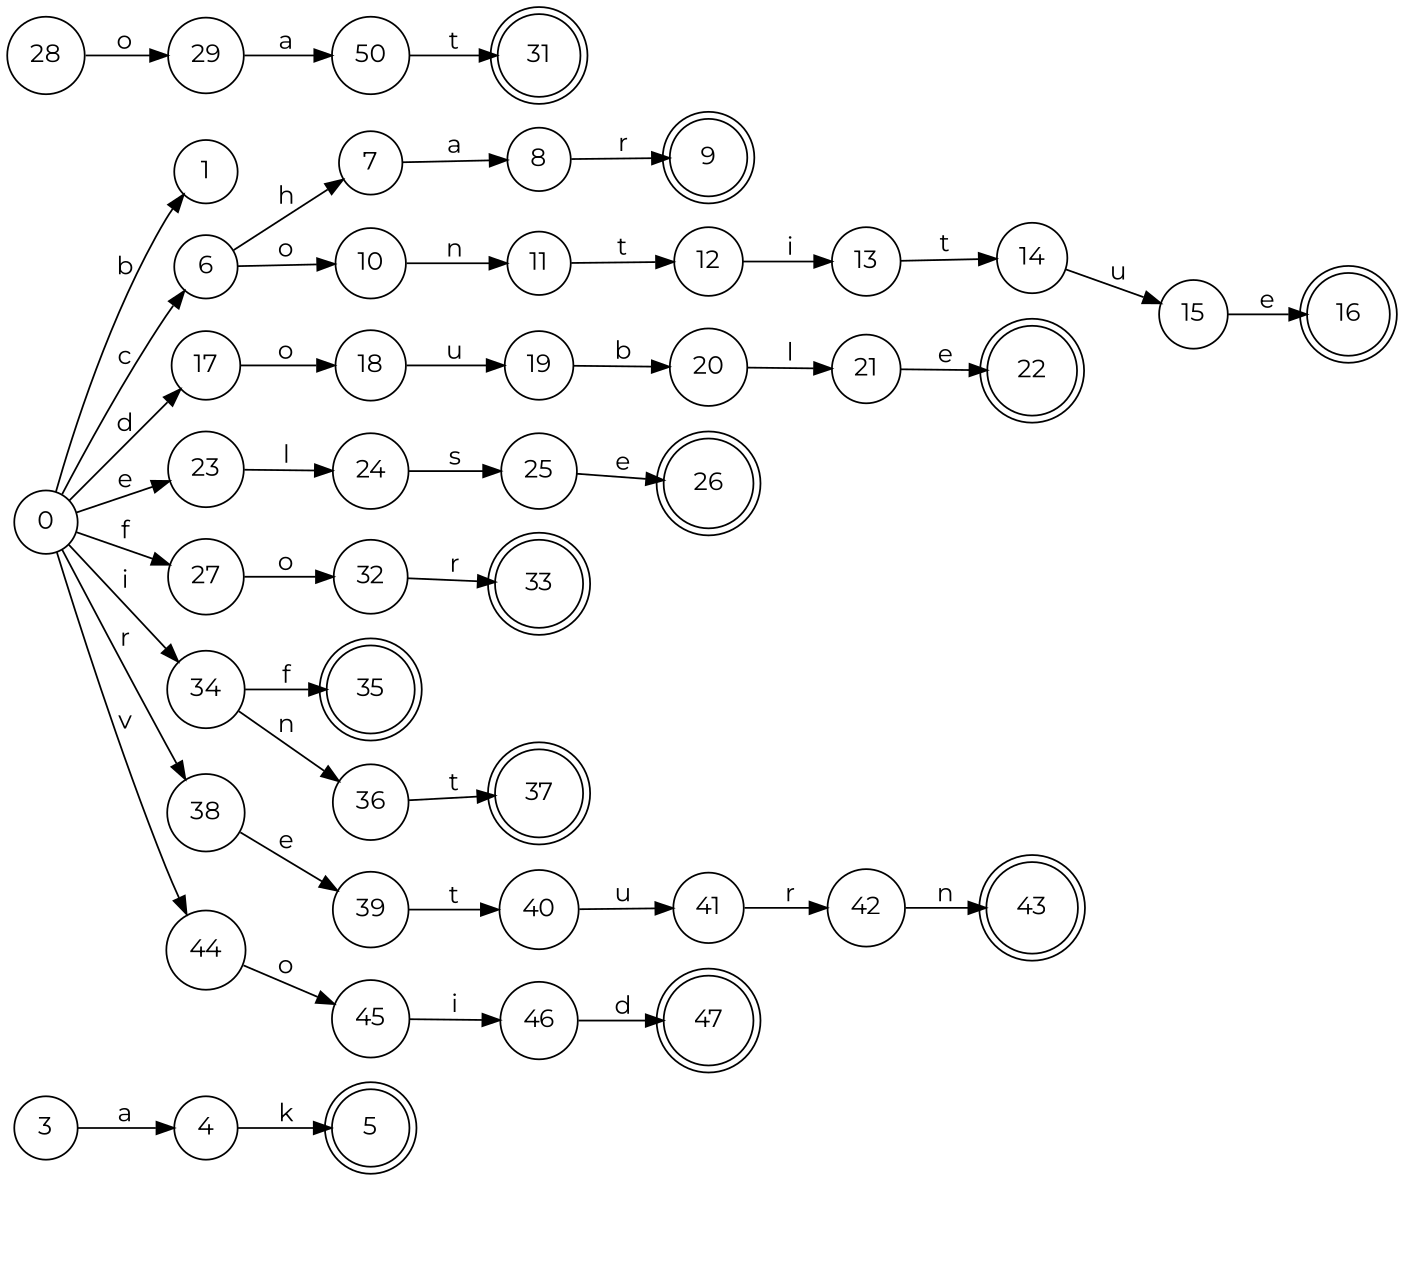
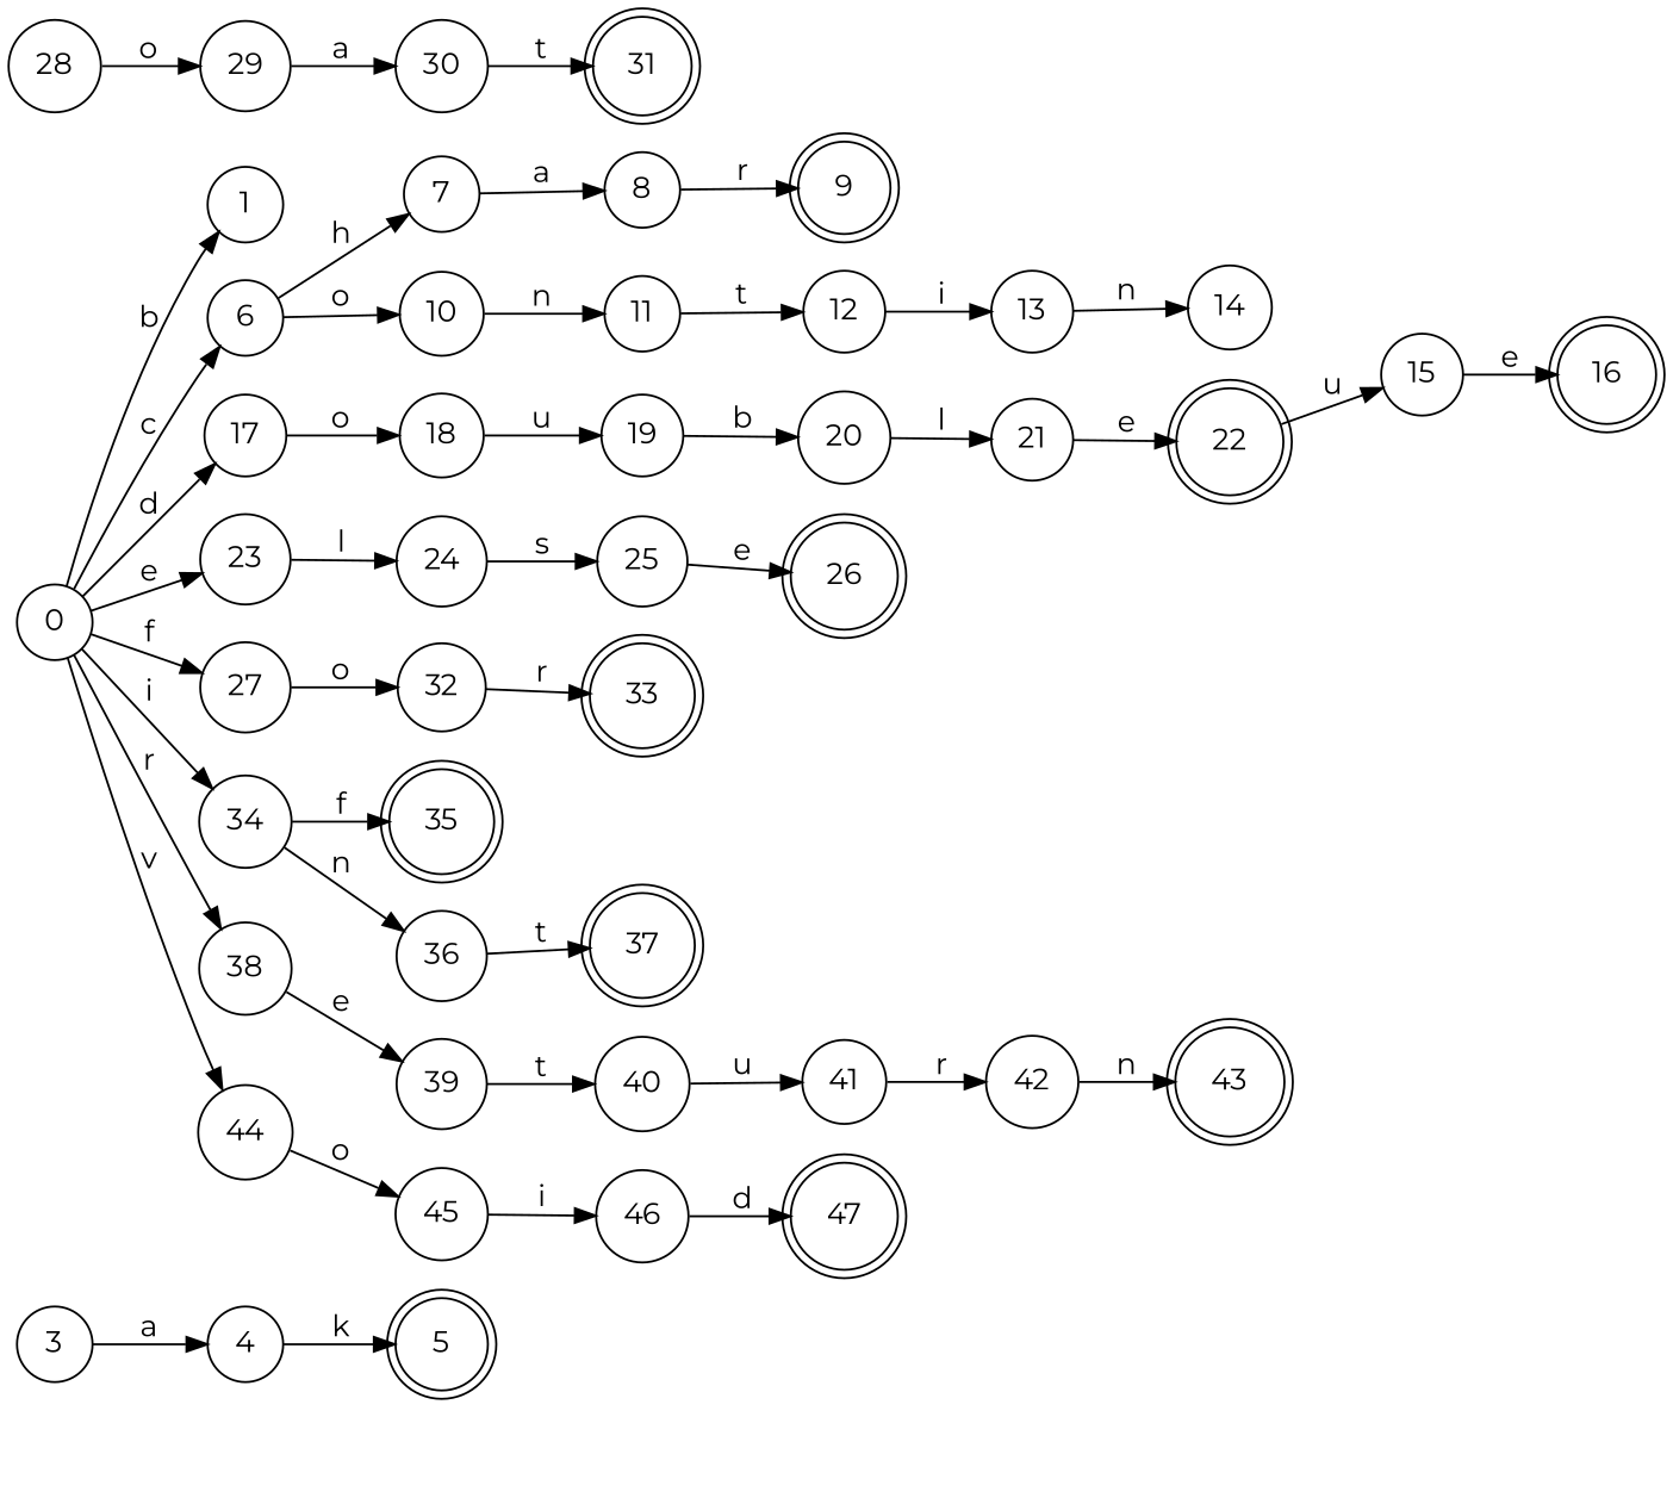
  digraph {
    fontname=Montserrat
    rankdir=LR
    node [fontname=Montserrat shape=circle style=rounded]
    edge [fontname=Montserrat]
    s [style=invis]
    5 [shape=doublecircle]
    9 [shape=doublecircle]
    16 [shape=doublecircle]
    22 [shape=doublecircle]
    26 [shape=doublecircle]
    31 [shape=doublecircle]
    33 [shape=doublecircle]
    35 [shape=doublecircle]
    37 [shape=doublecircle]
    43 [shape=doublecircle]
    47 [shape=doublecircle]
    0
    1
    6
    17
    23
    27
    34
    38
    44
    7
    10
    18
    24
    32
    36
    39
    45
    3
    4
    8
    11
    12
    13
    14
    15
    19
    20
    21
    25
    28
    29
-   30 [label=50]
+   30
    40
    41
    42
    46
    0 -> 1 [label=b]
    0 -> 6 [label=c]
    0 -> 17 [label=d]
    0 -> 23 [label=e]
    0 -> 27 [label=f]
    0 -> 34 [label=i]
    0 -> 38 [label=r]
    0 -> 44 [label=v]
    6 -> 7 [label=h]
    6 -> 10 [label=o]
    17 -> 18 [label=o]
    23 -> 24 [label=l]
    27 -> 32 [label=o]
    34 -> 35 [label=f]
    34 -> 36 [label=n]
    38 -> 39 [label=e]
    44 -> 45 [label=o]
    7 -> 8 [label=a]
    10 -> 11 [label=n]
    18 -> 19 [label=u]
    24 -> 25 [label=s]
    32 -> 33 [label=r]
    36 -> 37 [label=t]
    39 -> 40 [label=t]
    45 -> 46 [label=i]
    3 -> 4 [label=a]
    4 -> 5 [label=k]
    8 -> 9 [label=r]
    11 -> 12 [label=t]
    12 -> 13 [label=i]
-   13 -> 14 [label=t]
-   14 -> 15 [label=u]
+   13 -> 14 [label=n]
+   22 -> 15 [label=u]
    15 -> 16 [label=e]
    19 -> 20 [label=b]
    20 -> 21 [label=l]
    21 -> 22 [label=e]
    25 -> 26 [label=e]
    28 -> 29 [label=o]
    29 -> 30 [label=a]
    30 -> 31 [label=t]
    40 -> 41 [label=u]
    41 -> 42 [label=r]
    42 -> 43 [label=n]
    46 -> 47 [label=d]
  }
